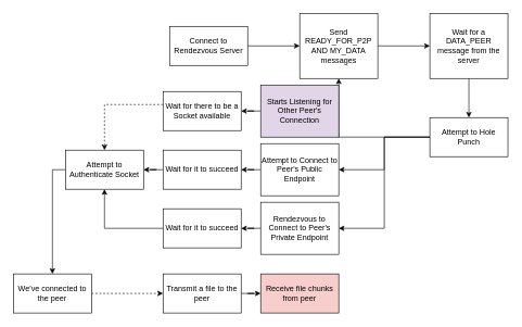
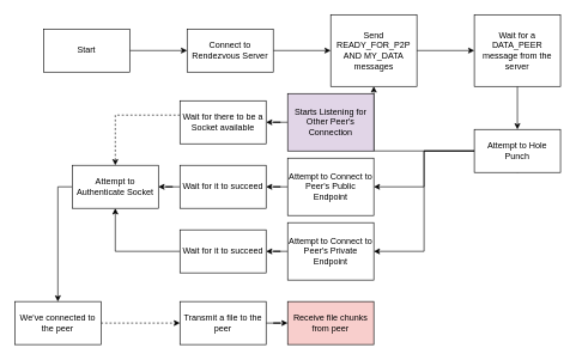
  <mxCell id="0" />
  <mxCell id="1" parent="0" />
+ <mxCell id="2" value="" style="edgeStyle=orthogonalEdgeStyle;rounded=0;orthogonalLoop=1;jettySize=auto;html=1;" parent="1" source="3" target="5" edge="1"><mxGeometry relative="1" as="geometry" /></mxCell>
+ <mxCell id="3" value="Start" style="rounded=0;whiteSpace=wrap;html=1;" parent="1" vertex="1"><mxGeometry x="60" y="40" width="120" height="60" as="geometry" /></mxCell>
  <mxCell id="4" value="" style="edgeStyle=orthogonalEdgeStyle;rounded=0;orthogonalLoop=1;jettySize=auto;html=1;" parent="1" source="5" target="7" edge="1"><mxGeometry relative="1" as="geometry" /></mxCell>
  <mxCell id="5" value="Connect to Rendezvous Server" style="rounded=0;whiteSpace=wrap;html=1;" parent="1" vertex="1"><mxGeometry x="260" y="40" width="120" height="60" as="geometry" /></mxCell>
  <mxCell id="6" value="" style="edgeStyle=orthogonalEdgeStyle;rounded=0;orthogonalLoop=1;jettySize=auto;html=1;" parent="1" source="7" target="9" edge="1"><mxGeometry relative="1" as="geometry" /></mxCell>
  <mxCell id="7" value="Send READY_FOR_P2P AND MY_DATA messages" style="whiteSpace=wrap;html=1;rounded=0;" parent="1" vertex="1"><mxGeometry x="460" y="20" width="120" height="100" as="geometry" /></mxCell>
  <mxCell id="8" value="" style="edgeStyle=orthogonalEdgeStyle;rounded=0;orthogonalLoop=1;jettySize=auto;html=1;" parent="1" source="9" target="13" edge="1"><mxGeometry relative="1" as="geometry" /></mxCell>
  <mxCell id="9" value="Wait for a DATA_PEER message from the server" style="whiteSpace=wrap;html=1;rounded=0;" parent="1" vertex="1"><mxGeometry x="660" y="20" width="120" height="100" as="geometry" /></mxCell>
  <mxCell id="10" value="" style="edgeStyle=orthogonalEdgeStyle;rounded=0;orthogonalLoop=1;jettySize=auto;html=1;" parent="1" source="13" target="7" edge="1"><mxGeometry relative="1" as="geometry" /></mxCell>
  <mxCell id="11" value="" style="edgeStyle=orthogonalEdgeStyle;rounded=0;orthogonalLoop=1;jettySize=auto;html=1;" parent="1" source="13" target="17" edge="1"><mxGeometry relative="1" as="geometry" /></mxCell>
  <mxCell id="12" value="" style="edgeStyle=orthogonalEdgeStyle;rounded=0;orthogonalLoop=1;jettySize=auto;html=1;exitX=0.5;exitY=1;exitDx=0;exitDy=0;" parent="1" source="13" target="19" edge="1"><mxGeometry relative="1" as="geometry"><Array as="points"><mxPoint x="720" y="210" /><mxPoint x="590" y="210" /><mxPoint x="590" y="350" /></Array></mxGeometry></mxCell>
  <mxCell id="13" value="Attempt to Hole Punch" style="whiteSpace=wrap;html=1;rounded=0;" parent="1" vertex="1"><mxGeometry x="660" y="180" width="120" height="60" as="geometry" /></mxCell>
  <mxCell id="14" value="" style="edgeStyle=orthogonalEdgeStyle;rounded=0;orthogonalLoop=1;jettySize=auto;html=1;" parent="1" source="15" target="23" edge="1"><mxGeometry relative="1" as="geometry" /></mxCell>
  <mxCell id="15" value="Starts Listening for Other Peer's Connection" style="whiteSpace=wrap;html=1;rounded=0;fillColor=#e1d5e7;" parent="1" vertex="1"><mxGeometry x="400" y="130" width="120" height="80" as="geometry" /></mxCell>
  <mxCell id="16" value="" style="edgeStyle=orthogonalEdgeStyle;rounded=0;orthogonalLoop=1;jettySize=auto;html=1;" parent="1" source="17" target="25" edge="1"><mxGeometry relative="1" as="geometry" /></mxCell>
  <mxCell id="17" value="Attempt to Connect to Peer's Public Endpoint" style="whiteSpace=wrap;html=1;rounded=0;" parent="1" vertex="1"><mxGeometry x="400" y="220" width="120" height="80" as="geometry" /></mxCell>
  <mxCell id="18" value="" style="edgeStyle=orthogonalEdgeStyle;rounded=0;orthogonalLoop=1;jettySize=auto;html=1;" parent="1" source="19" target="27" edge="1"><mxGeometry relative="1" as="geometry" /></mxCell>
- <mxCell id="19" value="Rendezvous to Connect to Peer's Private Endpoint" style="whiteSpace=wrap;html=1;rounded=0;" parent="1" vertex="1"><mxGeometry x="400" y="310" width="120" height="80" as="geometry" /></mxCell>
+ <mxCell id="19" value="Attempt to Connect to Peer's Private Endpoint" style="whiteSpace=wrap;html=1;rounded=0;" parent="1" vertex="1"><mxGeometry x="400" y="310" width="120" height="80" as="geometry" /></mxCell>
  <mxCell id="20" value="" style="edgeStyle=orthogonalEdgeStyle;rounded=0;orthogonalLoop=1;jettySize=auto;html=1;" parent="1" source="21" target="29" edge="1"><mxGeometry relative="1" as="geometry"><Array as="points"><mxPoint x="80" y="260" /></Array></mxGeometry></mxCell>
  <mxCell id="21" value="Attempt to Authenticate Socket" style="whiteSpace=wrap;html=1;rounded=0;" parent="1" vertex="1"><mxGeometry x="100" y="230" width="120" height="60" as="geometry" /></mxCell>
  <mxCell id="22" style="edgeStyle=orthogonalEdgeStyle;rounded=0;orthogonalLoop=1;jettySize=auto;html=1;entryX=0.5;entryY=0;entryDx=0;entryDy=0;dashed=1;" parent="1" source="23" target="21" edge="1"><mxGeometry relative="1" as="geometry"><Array as="points"><mxPoint x="160" y="160" /></Array></mxGeometry></mxCell>
  <mxCell id="23" value="Wait for there to be a Socket available" style="whiteSpace=wrap;html=1;rounded=0;" parent="1" vertex="1"><mxGeometry x="250" y="140" width="120" height="60" as="geometry" /></mxCell>
  <mxCell id="24" style="edgeStyle=orthogonalEdgeStyle;rounded=0;orthogonalLoop=1;jettySize=auto;html=1;entryX=1;entryY=0.5;entryDx=0;entryDy=0;" parent="1" source="25" target="21" edge="1"><mxGeometry relative="1" as="geometry" /></mxCell>
  <mxCell id="25" value="Wait for it to succeed" style="whiteSpace=wrap;html=1;rounded=0;" parent="1" vertex="1"><mxGeometry x="250" y="230" width="120" height="60" as="geometry" /></mxCell>
  <mxCell id="26" style="edgeStyle=orthogonalEdgeStyle;rounded=0;orthogonalLoop=1;jettySize=auto;html=1;entryX=0.5;entryY=1;entryDx=0;entryDy=0;" parent="1" source="27" target="21" edge="1"><mxGeometry relative="1" as="geometry" /></mxCell>
  <mxCell id="27" value="Wait for it to succeed" style="whiteSpace=wrap;html=1;rounded=0;" parent="1" vertex="1"><mxGeometry x="250" y="320" width="120" height="60" as="geometry" /></mxCell>
  <mxCell id="28" value="" style="edgeStyle=orthogonalEdgeStyle;rounded=0;orthogonalLoop=1;jettySize=auto;html=1;dashed=1;" parent="1" source="29" target="31" edge="1"><mxGeometry relative="1" as="geometry" /></mxCell>
  <mxCell id="29" value="We've connected to the peer" style="whiteSpace=wrap;html=1;rounded=0;" parent="1" vertex="1"><mxGeometry x="20" y="420" width="120" height="60" as="geometry" /></mxCell>
  <mxCell id="30" value="" style="edgeStyle=orthogonalEdgeStyle;rounded=0;orthogonalLoop=1;jettySize=auto;html=1;" parent="1" source="31" target="32" edge="1"><mxGeometry relative="1" as="geometry" /></mxCell>
  <mxCell id="31" value="Transmit a file to the peer" style="whiteSpace=wrap;html=1;rounded=0;" parent="1" vertex="1"><mxGeometry x="250" y="420" width="120" height="60" as="geometry" /></mxCell>
  <mxCell id="32" value="Receive file chunks from peer" style="whiteSpace=wrap;html=1;rounded=0;fillColor=#f8cecc;" parent="1" vertex="1"><mxGeometry x="400" y="420" width="120" height="60" as="geometry" /></mxCell>
